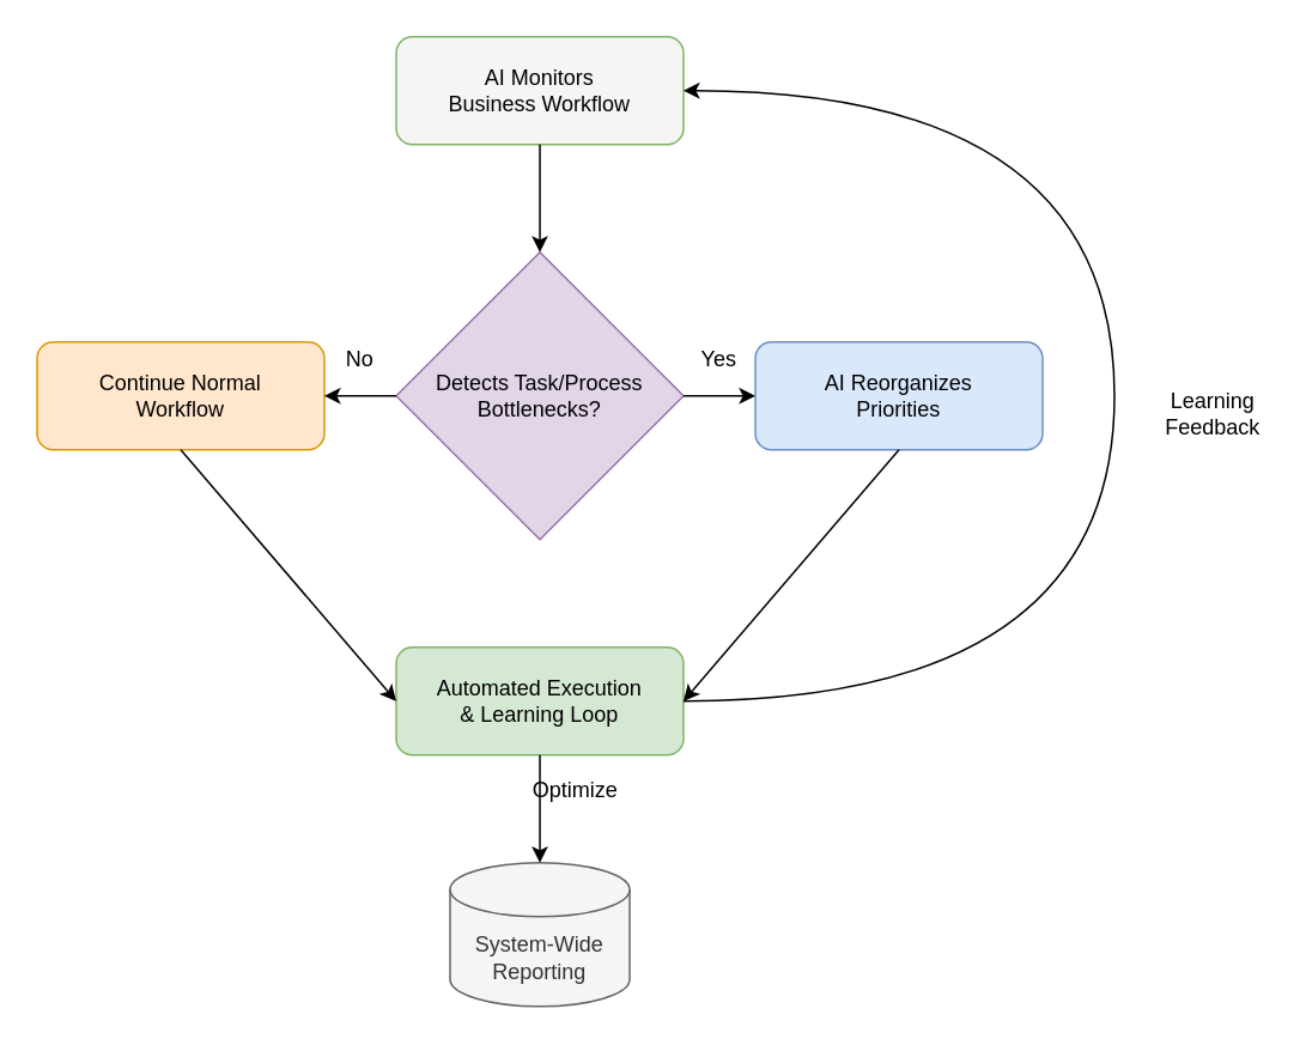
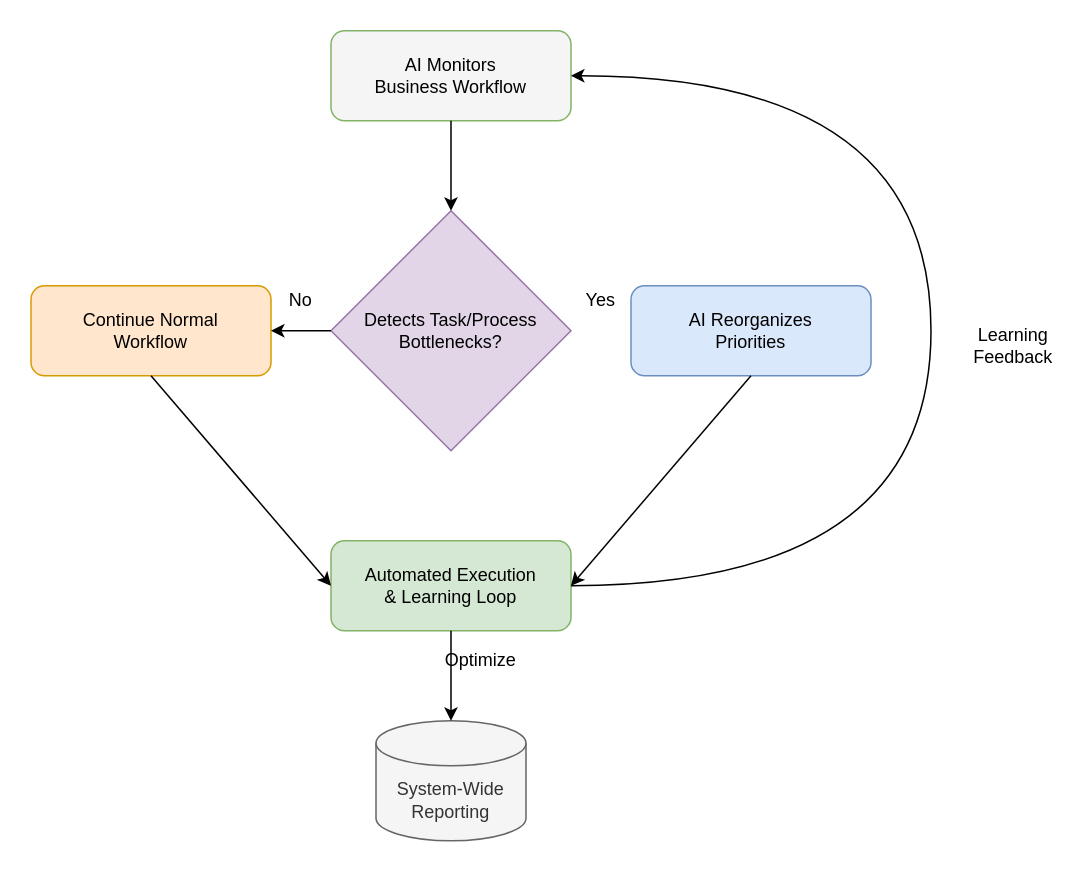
  <mxCell id="0" />
  <mxCell id="1" parent="0" />
  <mxCell id="2" value="AI Monitors&#10;Business Workflow" style="rounded=1;whiteSpace=wrap;html=1;fillColor=#f5f5f5;strokeColor=#82b366;" vertex="1" parent="1"><mxGeometry x="220" y="20" width="160" height="60" as="geometry" /></mxCell>
  <mxCell id="3" value="Detects Task/Process&#10;Bottlenecks?" style="rhombus;whiteSpace=wrap;html=1;fillColor=#e1d5e7;strokeColor=#9673a6;" vertex="1" parent="1"><mxGeometry x="220" y="140" width="160" height="160" as="geometry" /></mxCell>
  <mxCell id="4" value="AI Reorganizes&#10;Priorities" style="rounded=1;whiteSpace=wrap;html=1;fillColor=#dae8fc;strokeColor=#6c8ebf;" vertex="1" parent="1"><mxGeometry x="420" y="190" width="160" height="60" as="geometry" /></mxCell>
  <mxCell id="5" value="Continue Normal&#10;Workflow" style="rounded=1;whiteSpace=wrap;html=1;fillColor=#ffe6cc;strokeColor=#d79b00;" vertex="1" parent="1"><mxGeometry x="20" y="190" width="160" height="60" as="geometry" /></mxCell>
  <mxCell id="6" value="Automated Execution&#10;&amp; Learning Loop" style="rounded=1;whiteSpace=wrap;html=1;fillColor=#d5e8d4;strokeColor=#82b366;" vertex="1" parent="1"><mxGeometry x="220" y="360" width="160" height="60" as="geometry" /></mxCell>
  <mxCell id="7" value="System-Wide&#10;Reporting" style="shape=cylinder3;whiteSpace=wrap;html=1;boundedLbl=1;size=15;fillColor=#f5f5f5;strokeColor=#666666;fontColor=#333333;" vertex="1" parent="1"><mxGeometry x="250" y="480" width="100" height="80" as="geometry" /></mxCell>
  <mxCell id="8" value="" style="curved=1;endArrow=classic;html=1;exitX=1;exitY=0.5;exitDx=0;exitDy=0;entryX=1;entryY=0.5;entryDx=0;entryDy=0;" edge="1" parent="1" source="6" target="2"><mxGeometry width="50" height="50" relative="1" as="geometry"><Array as="points"><mxPoint x="620" y="390" /><mxPoint x="620" y="50" /></Array></mxGeometry></mxCell>
  <mxCell id="9" value="" style="endArrow=classic;html=1;exitX=0.5;exitY=1;exitDx=0;exitDy=0;entryX=0.5;entryY=0;entryDx=0;entryDy=0;" edge="1" parent="1" source="2" target="3"><mxGeometry width="50" height="50" relative="1" as="geometry" /></mxCell>
- <mxCell id="10" value="" style="endArrow=classic;html=1;exitX=1;exitY=0.5;exitDx=0;exitDy=0;entryX=0;entryY=0.5;entryDx=0;entryDy=0;" edge="1" parent="1" source="3" target="4"><mxGeometry width="50" height="50" relative="1" as="geometry" /></mxCell>
  <mxCell id="11" value="" style="endArrow=classic;html=1;exitX=0;exitY=0.5;exitDx=0;exitDy=0;entryX=1;entryY=0.5;entryDx=0;entryDy=0;" edge="1" parent="1" source="3" target="5"><mxGeometry width="50" height="50" relative="1" as="geometry" /></mxCell>
  <mxCell id="12" value="" style="endArrow=classic;html=1;exitX=0.5;exitY=1;exitDx=0;exitDy=0;entryX=0;entryY=0.5;entryDx=0;entryDy=0;" edge="1" parent="1" source="5" target="6"><mxGeometry width="50" height="50" relative="1" as="geometry" /></mxCell>
  <mxCell id="13" value="" style="endArrow=classic;html=1;exitX=0.5;exitY=1;exitDx=0;exitDy=0;entryX=1;entryY=0.5;entryDx=0;entryDy=0;" edge="1" parent="1" source="4" target="6"><mxGeometry width="50" height="50" relative="1" as="geometry" /></mxCell>
  <mxCell id="14" value="" style="endArrow=classic;html=1;exitX=0.5;exitY=1;exitDx=0;exitDy=0;entryX=0.5;entryY=0;entryDx=0;entryDy=0;" edge="1" parent="1" source="6" target="7"><mxGeometry width="50" height="50" relative="1" as="geometry" /></mxCell>
  <mxCell id="15" value="Yes" style="text;html=1;strokeColor=none;fillColor=none;align=center;verticalAlign=middle;whiteSpace=wrap;rounded=0;" vertex="1" parent="1"><mxGeometry x="380" y="190" width="40" height="20" as="geometry" /></mxCell>
  <mxCell id="16" value="No" style="text;html=1;strokeColor=none;fillColor=none;align=center;verticalAlign=middle;whiteSpace=wrap;rounded=0;" vertex="1" parent="1"><mxGeometry x="180" y="190" width="40" height="20" as="geometry" /></mxCell>
  <mxCell id="17" value="Learning&#10;Feedback" style="text;html=1;strokeColor=none;fillColor=none;align=center;verticalAlign=middle;whiteSpace=wrap;rounded=0;" vertex="1" parent="1"><mxGeometry x="645" y="210" width="60" height="40" as="geometry" /></mxCell>
  <mxCell id="18" value="Optimize" style="text;html=1;strokeColor=none;fillColor=none;align=center;verticalAlign=middle;whiteSpace=wrap;rounded=0;" vertex="1" parent="1"><mxGeometry x="300" y="430" width="40" height="20" as="geometry" /></mxCell>
